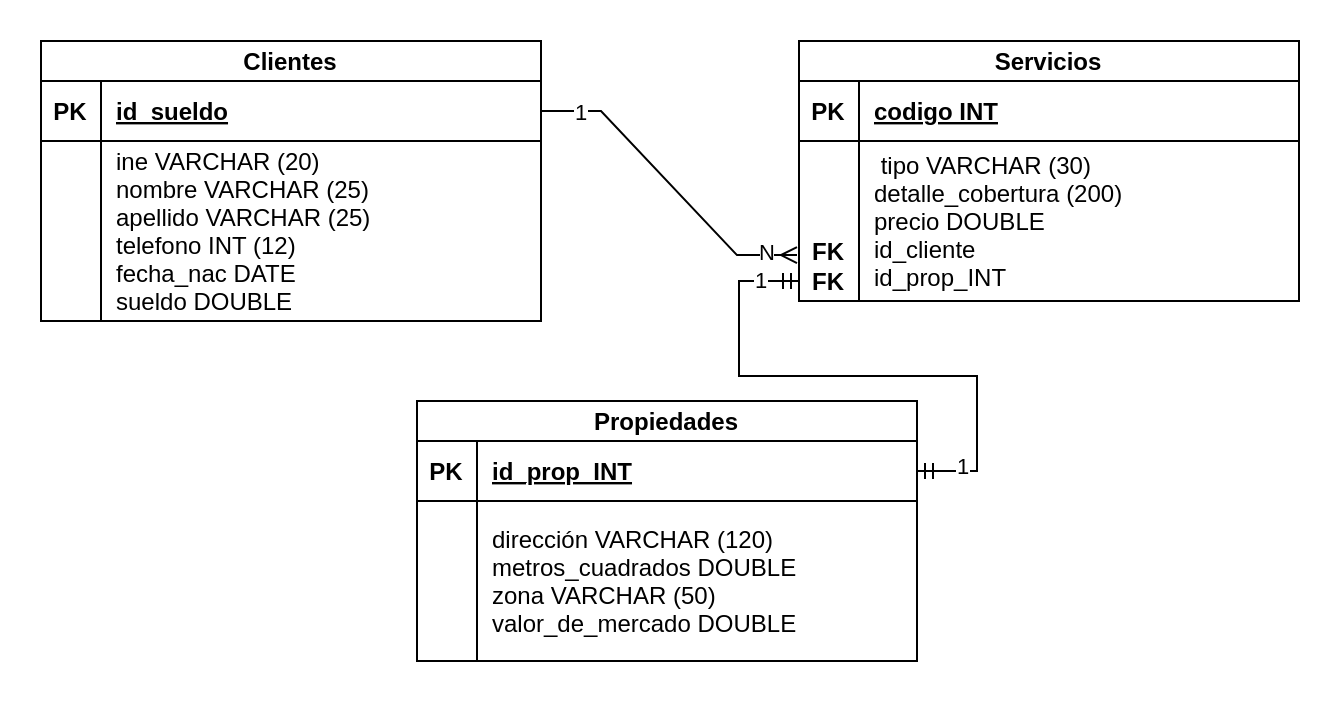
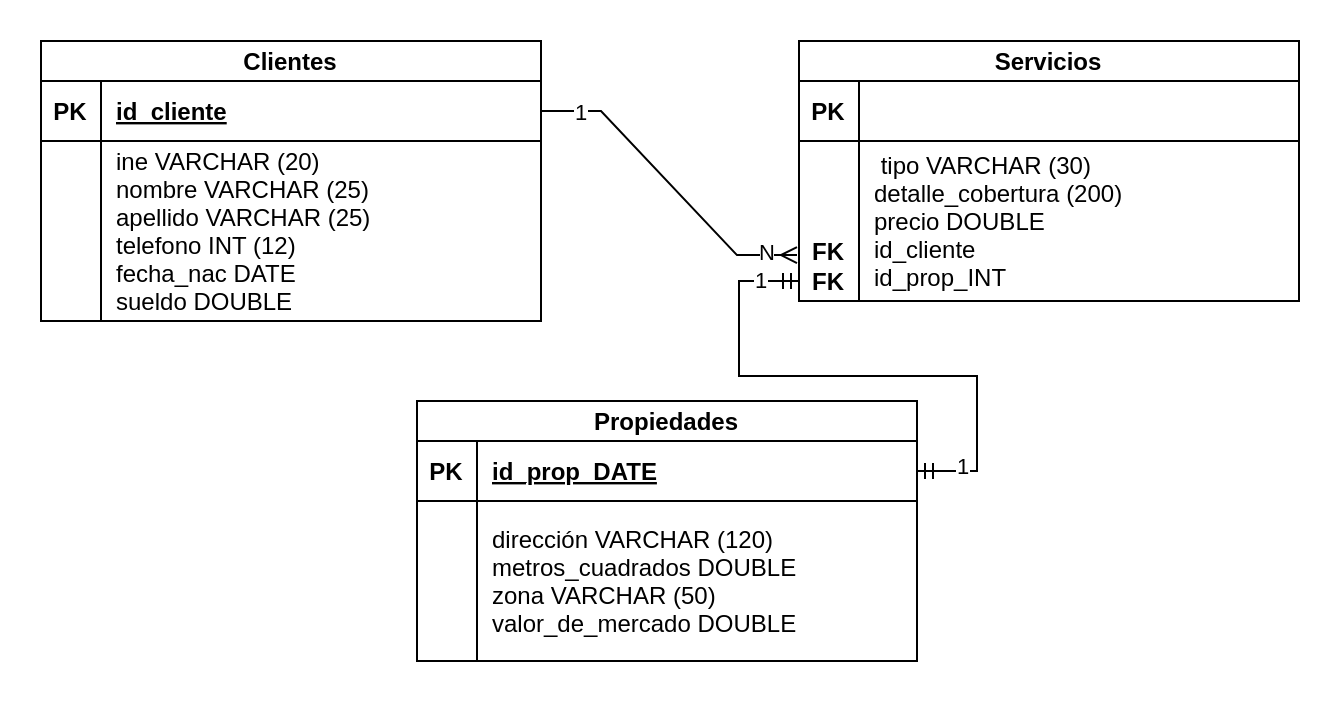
  <mxCell id="0" />
  <mxCell id="1" parent="0" />
  <mxCell id="2" value="Clientes" style="shape=table;startSize=20;container=1;collapsible=1;childLayout=tableLayout;fixedRows=1;rowLines=0;fontStyle=1;align=center;resizeLast=1;" parent="1" vertex="1"><mxGeometry x="20" y="20" width="250" height="140" as="geometry" /></mxCell>
  <mxCell id="3" value="" style="shape=partialRectangle;collapsible=0;dropTarget=0;pointerEvents=0;fillColor=none;points=[[0,0.5],[1,0.5]];portConstraint=eastwest;top=0;left=0;right=0;bottom=1;" parent="2" vertex="1"><mxGeometry y="20" width="250" height="30" as="geometry" /></mxCell>
  <mxCell id="4" value="PK" style="shape=partialRectangle;overflow=hidden;connectable=0;fillColor=none;top=0;left=0;bottom=0;right=0;fontStyle=1;" parent="3" vertex="1"><mxGeometry width="30" height="30" as="geometry"><mxRectangle width="30" height="30" as="alternateBounds" /></mxGeometry></mxCell>
- <mxCell id="5" value="id_sueldo" style="shape=partialRectangle;overflow=hidden;connectable=0;fillColor=none;top=0;left=0;bottom=0;right=0;align=left;spacingLeft=6;fontStyle=5;" parent="3" vertex="1"><mxGeometry x="30" width="220" height="30" as="geometry"><mxRectangle width="220" height="30" as="alternateBounds" /></mxGeometry></mxCell>
+ <mxCell id="5" value="id_cliente" style="shape=partialRectangle;overflow=hidden;connectable=0;fillColor=none;top=0;left=0;bottom=0;right=0;align=left;spacingLeft=6;fontStyle=5;" parent="3" vertex="1"><mxGeometry x="30" width="220" height="30" as="geometry"><mxRectangle width="220" height="30" as="alternateBounds" /></mxGeometry></mxCell>
  <mxCell id="6" value="" style="shape=partialRectangle;collapsible=0;dropTarget=0;pointerEvents=0;fillColor=none;points=[[0,0.5],[1,0.5]];portConstraint=eastwest;top=0;left=0;right=0;bottom=0;" parent="2" vertex="1"><mxGeometry y="50" width="250" height="90" as="geometry" /></mxCell>
  <mxCell id="7" value="" style="shape=partialRectangle;overflow=hidden;connectable=0;fillColor=none;top=0;left=0;bottom=0;right=0;" parent="6" vertex="1"><mxGeometry width="30" height="90" as="geometry"><mxRectangle width="30" height="90" as="alternateBounds" /></mxGeometry></mxCell>
  <mxCell id="8" value="ine VARCHAR (20)&#10;nombre VARCHAR (25)&#10;apellido VARCHAR (25)&#10;telefono INT (12)&#10;fecha_nac DATE&#10;sueldo DOUBLE" style="shape=partialRectangle;overflow=hidden;connectable=0;fillColor=none;top=0;left=0;bottom=0;right=0;align=left;spacingLeft=6;" parent="6" vertex="1"><mxGeometry x="30" width="220" height="90" as="geometry"><mxRectangle width="220" height="90" as="alternateBounds" /></mxGeometry></mxCell>
  <mxCell id="9" value="Servicios" style="shape=table;startSize=20;container=1;collapsible=1;childLayout=tableLayout;fixedRows=1;rowLines=0;fontStyle=1;align=center;resizeLast=1;" vertex="1" parent="1"><mxGeometry x="399" y="20" width="250" height="130" as="geometry" /></mxCell>
  <mxCell id="10" value="" style="shape=partialRectangle;collapsible=0;dropTarget=0;pointerEvents=0;fillColor=none;points=[[0,0.5],[1,0.5]];portConstraint=eastwest;top=0;left=0;right=0;bottom=1;" vertex="1" parent="9"><mxGeometry y="20" width="250" height="30" as="geometry" /></mxCell>
  <mxCell id="11" value="PK" style="shape=partialRectangle;overflow=hidden;connectable=0;fillColor=none;top=0;left=0;bottom=0;right=0;fontStyle=1;" vertex="1" parent="10"><mxGeometry width="30" height="30" as="geometry"><mxRectangle width="30" height="30" as="alternateBounds" /></mxGeometry></mxCell>
- <mxCell id="12" value="codigo INT" style="shape=partialRectangle;overflow=hidden;connectable=0;fillColor=none;top=0;left=0;bottom=0;right=0;align=left;spacingLeft=6;fontStyle=5;" vertex="1" parent="10"><mxGeometry x="30" width="220" height="30" as="geometry"><mxRectangle width="220" height="30" as="alternateBounds" /></mxGeometry></mxCell>
  <mxCell id="13" value="" style="shape=partialRectangle;collapsible=0;dropTarget=0;pointerEvents=0;fillColor=none;points=[[0,0.5],[1,0.5]];portConstraint=eastwest;top=0;left=0;right=0;bottom=0;" vertex="1" parent="9"><mxGeometry y="50" width="250" height="80" as="geometry" /></mxCell>
  <mxCell id="14" value="" style="shape=partialRectangle;overflow=hidden;connectable=0;fillColor=none;top=0;left=0;bottom=0;right=0;" vertex="1" parent="13"><mxGeometry width="30" height="80" as="geometry"><mxRectangle width="30" height="80" as="alternateBounds" /></mxGeometry></mxCell>
  <mxCell id="15" value=" tipo VARCHAR (30)&#10;detalle_cobertura (200)&#10;precio DOUBLE &#10;id_cliente&#10;id_prop_INT" style="shape=partialRectangle;overflow=hidden;connectable=0;fillColor=none;top=0;left=0;bottom=0;right=0;align=left;spacingLeft=6;" vertex="1" parent="13"><mxGeometry x="30" width="220" height="80" as="geometry"><mxRectangle width="220" height="80" as="alternateBounds" /></mxGeometry></mxCell>
  <mxCell id="16" value="" style="edgeStyle=entityRelationEdgeStyle;fontSize=12;html=1;endArrow=ERmany;rounded=0;exitX=1;exitY=0.5;exitDx=0;exitDy=0;entryX=-0.004;entryY=0.713;entryDx=0;entryDy=0;entryPerimeter=0;" edge="1" parent="1" source="3" target="13"><mxGeometry width="100" height="100" relative="1" as="geometry"><mxPoint x="319" y="170" as="sourcePoint" /><mxPoint x="419" y="70" as="targetPoint" /></mxGeometry></mxCell>
  <mxCell id="17" value="N" style="edgeLabel;html=1;align=center;verticalAlign=middle;resizable=0;points=[];" vertex="1" connectable="0" parent="16"><mxGeometry x="0.811" y="2" relative="1" as="geometry"><mxPoint as="offset" /></mxGeometry></mxCell>
  <mxCell id="18" value="1" style="edgeLabel;html=1;align=center;verticalAlign=middle;resizable=0;points=[];" vertex="1" connectable="0" parent="16"><mxGeometry x="-0.757" relative="1" as="geometry"><mxPoint as="offset" /></mxGeometry></mxCell>
  <mxCell id="19" value="Propiedades" style="shape=table;startSize=20;container=1;collapsible=1;childLayout=tableLayout;fixedRows=1;rowLines=0;fontStyle=1;align=center;resizeLast=1;" vertex="1" parent="1"><mxGeometry x="208" y="200" width="250" height="130" as="geometry" /></mxCell>
  <mxCell id="20" value="" style="shape=partialRectangle;collapsible=0;dropTarget=0;pointerEvents=0;fillColor=none;points=[[0,0.5],[1,0.5]];portConstraint=eastwest;top=0;left=0;right=0;bottom=1;" vertex="1" parent="19"><mxGeometry y="20" width="250" height="30" as="geometry" /></mxCell>
  <mxCell id="21" value="PK" style="shape=partialRectangle;overflow=hidden;connectable=0;fillColor=none;top=0;left=0;bottom=0;right=0;fontStyle=1;" vertex="1" parent="20"><mxGeometry width="30" height="30" as="geometry"><mxRectangle width="30" height="30" as="alternateBounds" /></mxGeometry></mxCell>
- <mxCell id="22" value="id_prop_INT" style="shape=partialRectangle;overflow=hidden;connectable=0;fillColor=none;top=0;left=0;bottom=0;right=0;align=left;spacingLeft=6;fontStyle=5;" vertex="1" parent="20"><mxGeometry x="30" width="220" height="30" as="geometry"><mxRectangle width="220" height="30" as="alternateBounds" /></mxGeometry></mxCell>
+ <mxCell id="22" value="id_prop_DATE" style="shape=partialRectangle;overflow=hidden;connectable=0;fillColor=none;top=0;left=0;bottom=0;right=0;align=left;spacingLeft=6;fontStyle=5;" vertex="1" parent="20"><mxGeometry x="30" width="220" height="30" as="geometry"><mxRectangle width="220" height="30" as="alternateBounds" /></mxGeometry></mxCell>
  <mxCell id="23" value="" style="shape=partialRectangle;collapsible=0;dropTarget=0;pointerEvents=0;fillColor=none;points=[[0,0.5],[1,0.5]];portConstraint=eastwest;top=0;left=0;right=0;bottom=0;" vertex="1" parent="19"><mxGeometry y="50" width="250" height="80" as="geometry" /></mxCell>
  <mxCell id="24" value="" style="shape=partialRectangle;overflow=hidden;connectable=0;fillColor=none;top=0;left=0;bottom=0;right=0;" vertex="1" parent="23"><mxGeometry width="30" height="80" as="geometry"><mxRectangle width="30" height="80" as="alternateBounds" /></mxGeometry></mxCell>
  <mxCell id="25" value="dirección VARCHAR (120)&#10;metros_cuadrados DOUBLE&#10;zona VARCHAR (50)&#10;valor_de_mercado DOUBLE" style="shape=partialRectangle;overflow=hidden;connectable=0;fillColor=none;top=0;left=0;bottom=0;right=0;align=left;spacingLeft=6;" vertex="1" parent="23"><mxGeometry x="30" width="220" height="80" as="geometry"><mxRectangle width="220" height="80" as="alternateBounds" /></mxGeometry></mxCell>
  <mxCell id="26" value="" style="edgeStyle=entityRelationEdgeStyle;fontSize=12;html=1;endArrow=ERmandOne;startArrow=ERmandOne;rounded=0;exitX=1;exitY=0.5;exitDx=0;exitDy=0;" edge="1" parent="1" source="20"><mxGeometry width="100" height="100" relative="1" as="geometry"><mxPoint x="359" y="270" as="sourcePoint" /><mxPoint x="399" y="140" as="targetPoint" /><Array as="points"><mxPoint x="569" y="220" /><mxPoint x="499" y="170" /><mxPoint x="569" y="278" /></Array></mxGeometry></mxCell>
  <mxCell id="27" value="1" style="edgeLabel;html=1;align=center;verticalAlign=middle;resizable=0;points=[];" vertex="1" connectable="0" parent="26"><mxGeometry x="-0.841" y="3" relative="1" as="geometry"><mxPoint as="offset" /></mxGeometry></mxCell>
  <mxCell id="28" value="1" style="edgeLabel;html=1;align=center;verticalAlign=middle;resizable=0;points=[];" vertex="1" connectable="0" parent="26"><mxGeometry x="0.852" y="1" relative="1" as="geometry"><mxPoint as="offset" /></mxGeometry></mxCell>
  <mxCell id="29" value="FK" style="shape=partialRectangle;overflow=hidden;connectable=0;fillColor=none;top=0;left=0;bottom=0;right=0;fontStyle=1;" vertex="1" parent="1"><mxGeometry x="399" y="110" width="30" height="30" as="geometry"><mxRectangle width="30" height="30" as="alternateBounds" /></mxGeometry></mxCell>
  <mxCell id="30" value="FK" style="shape=partialRectangle;overflow=hidden;connectable=0;fillColor=none;top=0;left=0;bottom=0;right=0;fontStyle=1;" vertex="1" parent="1"><mxGeometry x="399" y="125" width="30" height="30" as="geometry"><mxRectangle width="30" height="30" as="alternateBounds" /></mxGeometry></mxCell>
